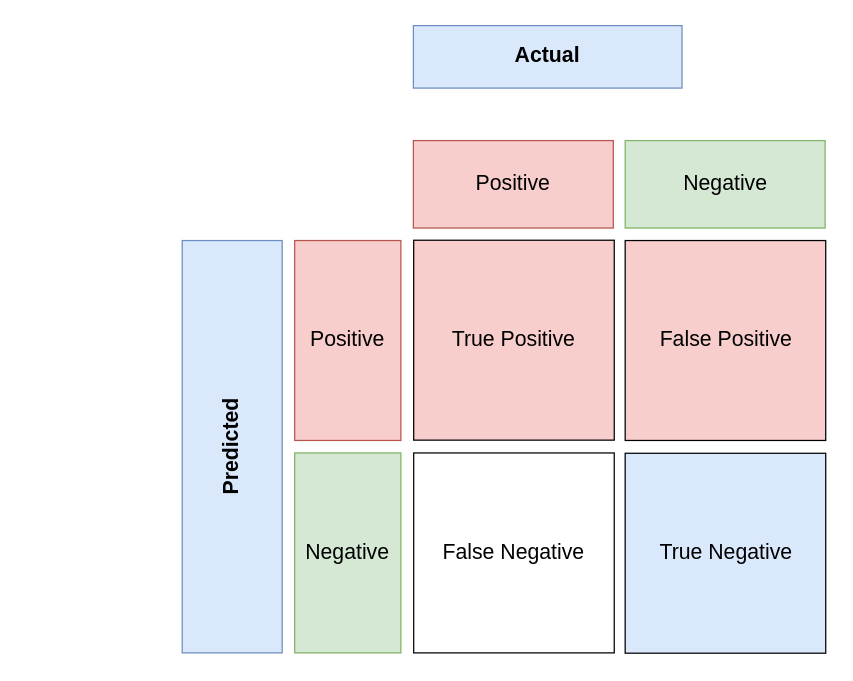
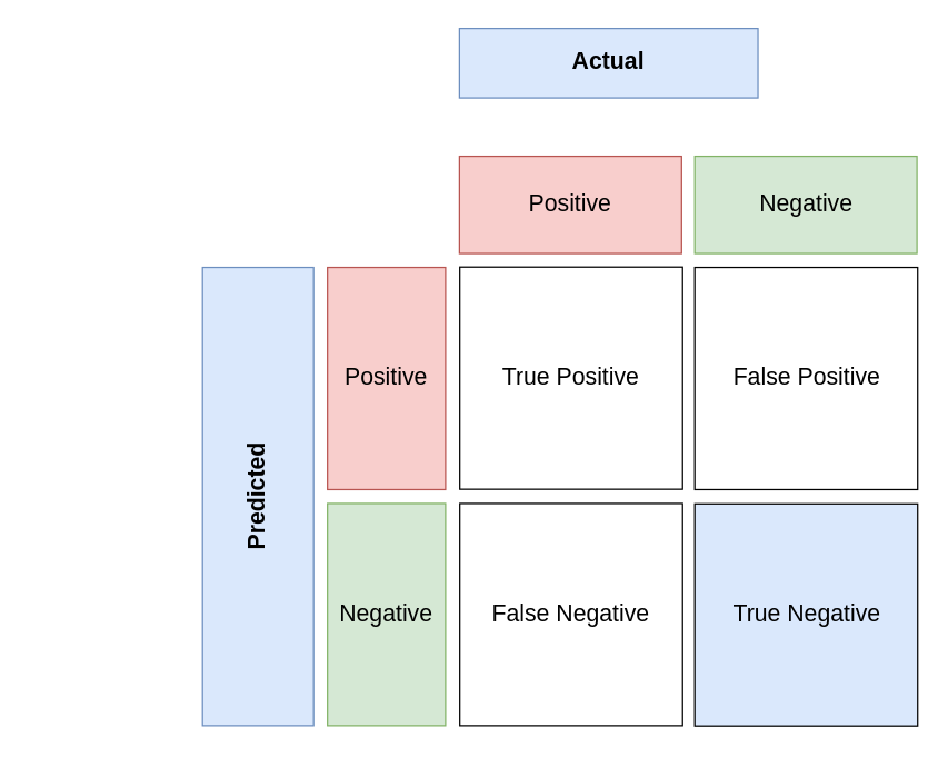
  <mxCell id="0" />
  <mxCell id="1" parent="0" />
  <mxCell id="2" value="&lt;b&gt;&lt;font style=&quot;font-size: 17px;&quot;&gt;Actual&lt;/font&gt;&lt;/b&gt;" style="rounded=0;whiteSpace=wrap;html=1;fillColor=#dae8fc;strokeColor=#6c8ebf;" vertex="1" parent="1"><mxGeometry x="330" y="20" width="215" height="50" as="geometry" /></mxCell>
  <mxCell id="3" value="&lt;b&gt;&lt;font style=&quot;font-size: 17px;&quot;&gt;Predicted&lt;/font&gt;&lt;/b&gt;" style="rounded=0;whiteSpace=wrap;html=1;rotation=-90;fillColor=#dae8fc;strokeColor=#6c8ebf;" vertex="1" parent="1"><mxGeometry x="20" y="317" width="330" height="80" as="geometry" /></mxCell>
  <mxCell id="4" value="Positive" style="rounded=0;whiteSpace=wrap;html=1;fontSize=17;fillColor=#f8cecc;strokeColor=#b85450;" vertex="1" parent="1"><mxGeometry x="235" y="192" width="85" height="160" as="geometry" /></mxCell>
  <mxCell id="5" value="Negative" style="rounded=0;whiteSpace=wrap;html=1;fontSize=17;fillColor=#d5e8d4;strokeColor=#82b366;" vertex="1" parent="1"><mxGeometry x="235" y="362" width="85" height="160" as="geometry" /></mxCell>
  <mxCell id="6" value="Positive" style="rounded=0;whiteSpace=wrap;html=1;fontSize=17;rotation=0;fillColor=#f8cecc;strokeColor=#b85450;" vertex="1" parent="1"><mxGeometry x="330" y="112" width="160" height="70" as="geometry" /></mxCell>
- <mxCell id="7" value="True Positive" style="rounded=0;whiteSpace=wrap;html=1;fontSize=17;rotation=0;fillColor=#f8cecc;" vertex="1" parent="1"><mxGeometry x="330.25" y="191.75" width="160.5" height="160" as="geometry" /></mxCell>
- <mxCell id="8" value="False Positive" style="rounded=0;whiteSpace=wrap;html=1;fontSize=17;rotation=0;fillColor=#f8cecc;" vertex="1" parent="1"><mxGeometry x="499.5" y="192" width="160.5" height="160" as="geometry" /></mxCell>
+ <mxCell id="7" value="True Positive" style="rounded=0;whiteSpace=wrap;html=1;fontSize=17;rotation=0;" vertex="1" parent="1"><mxGeometry x="330.25" y="191.75" width="160.5" height="160" as="geometry" /></mxCell>
+ <mxCell id="8" value="False Positive" style="rounded=0;whiteSpace=wrap;html=1;fontSize=17;rotation=0;" vertex="1" parent="1"><mxGeometry x="499.5" y="192" width="160.5" height="160" as="geometry" /></mxCell>
  <mxCell id="9" value="Negative" style="rounded=0;whiteSpace=wrap;html=1;fontSize=17;rotation=0;fillColor=#d5e8d4;strokeColor=#82b366;" vertex="1" parent="1"><mxGeometry x="499.5" y="112" width="160" height="70" as="geometry" /></mxCell>
  <mxCell id="10" value="False Negative" style="rounded=0;whiteSpace=wrap;html=1;fontSize=17;rotation=0;" vertex="1" parent="1"><mxGeometry x="330.25" y="362" width="160.5" height="160" as="geometry" /></mxCell>
  <mxCell id="11" value="True Negative" style="rounded=0;whiteSpace=wrap;html=1;fontSize=17;rotation=0;fillColor=#dae8fc;" vertex="1" parent="1"><mxGeometry x="499.5" y="362.25" width="160.5" height="160" as="geometry" /></mxCell>
